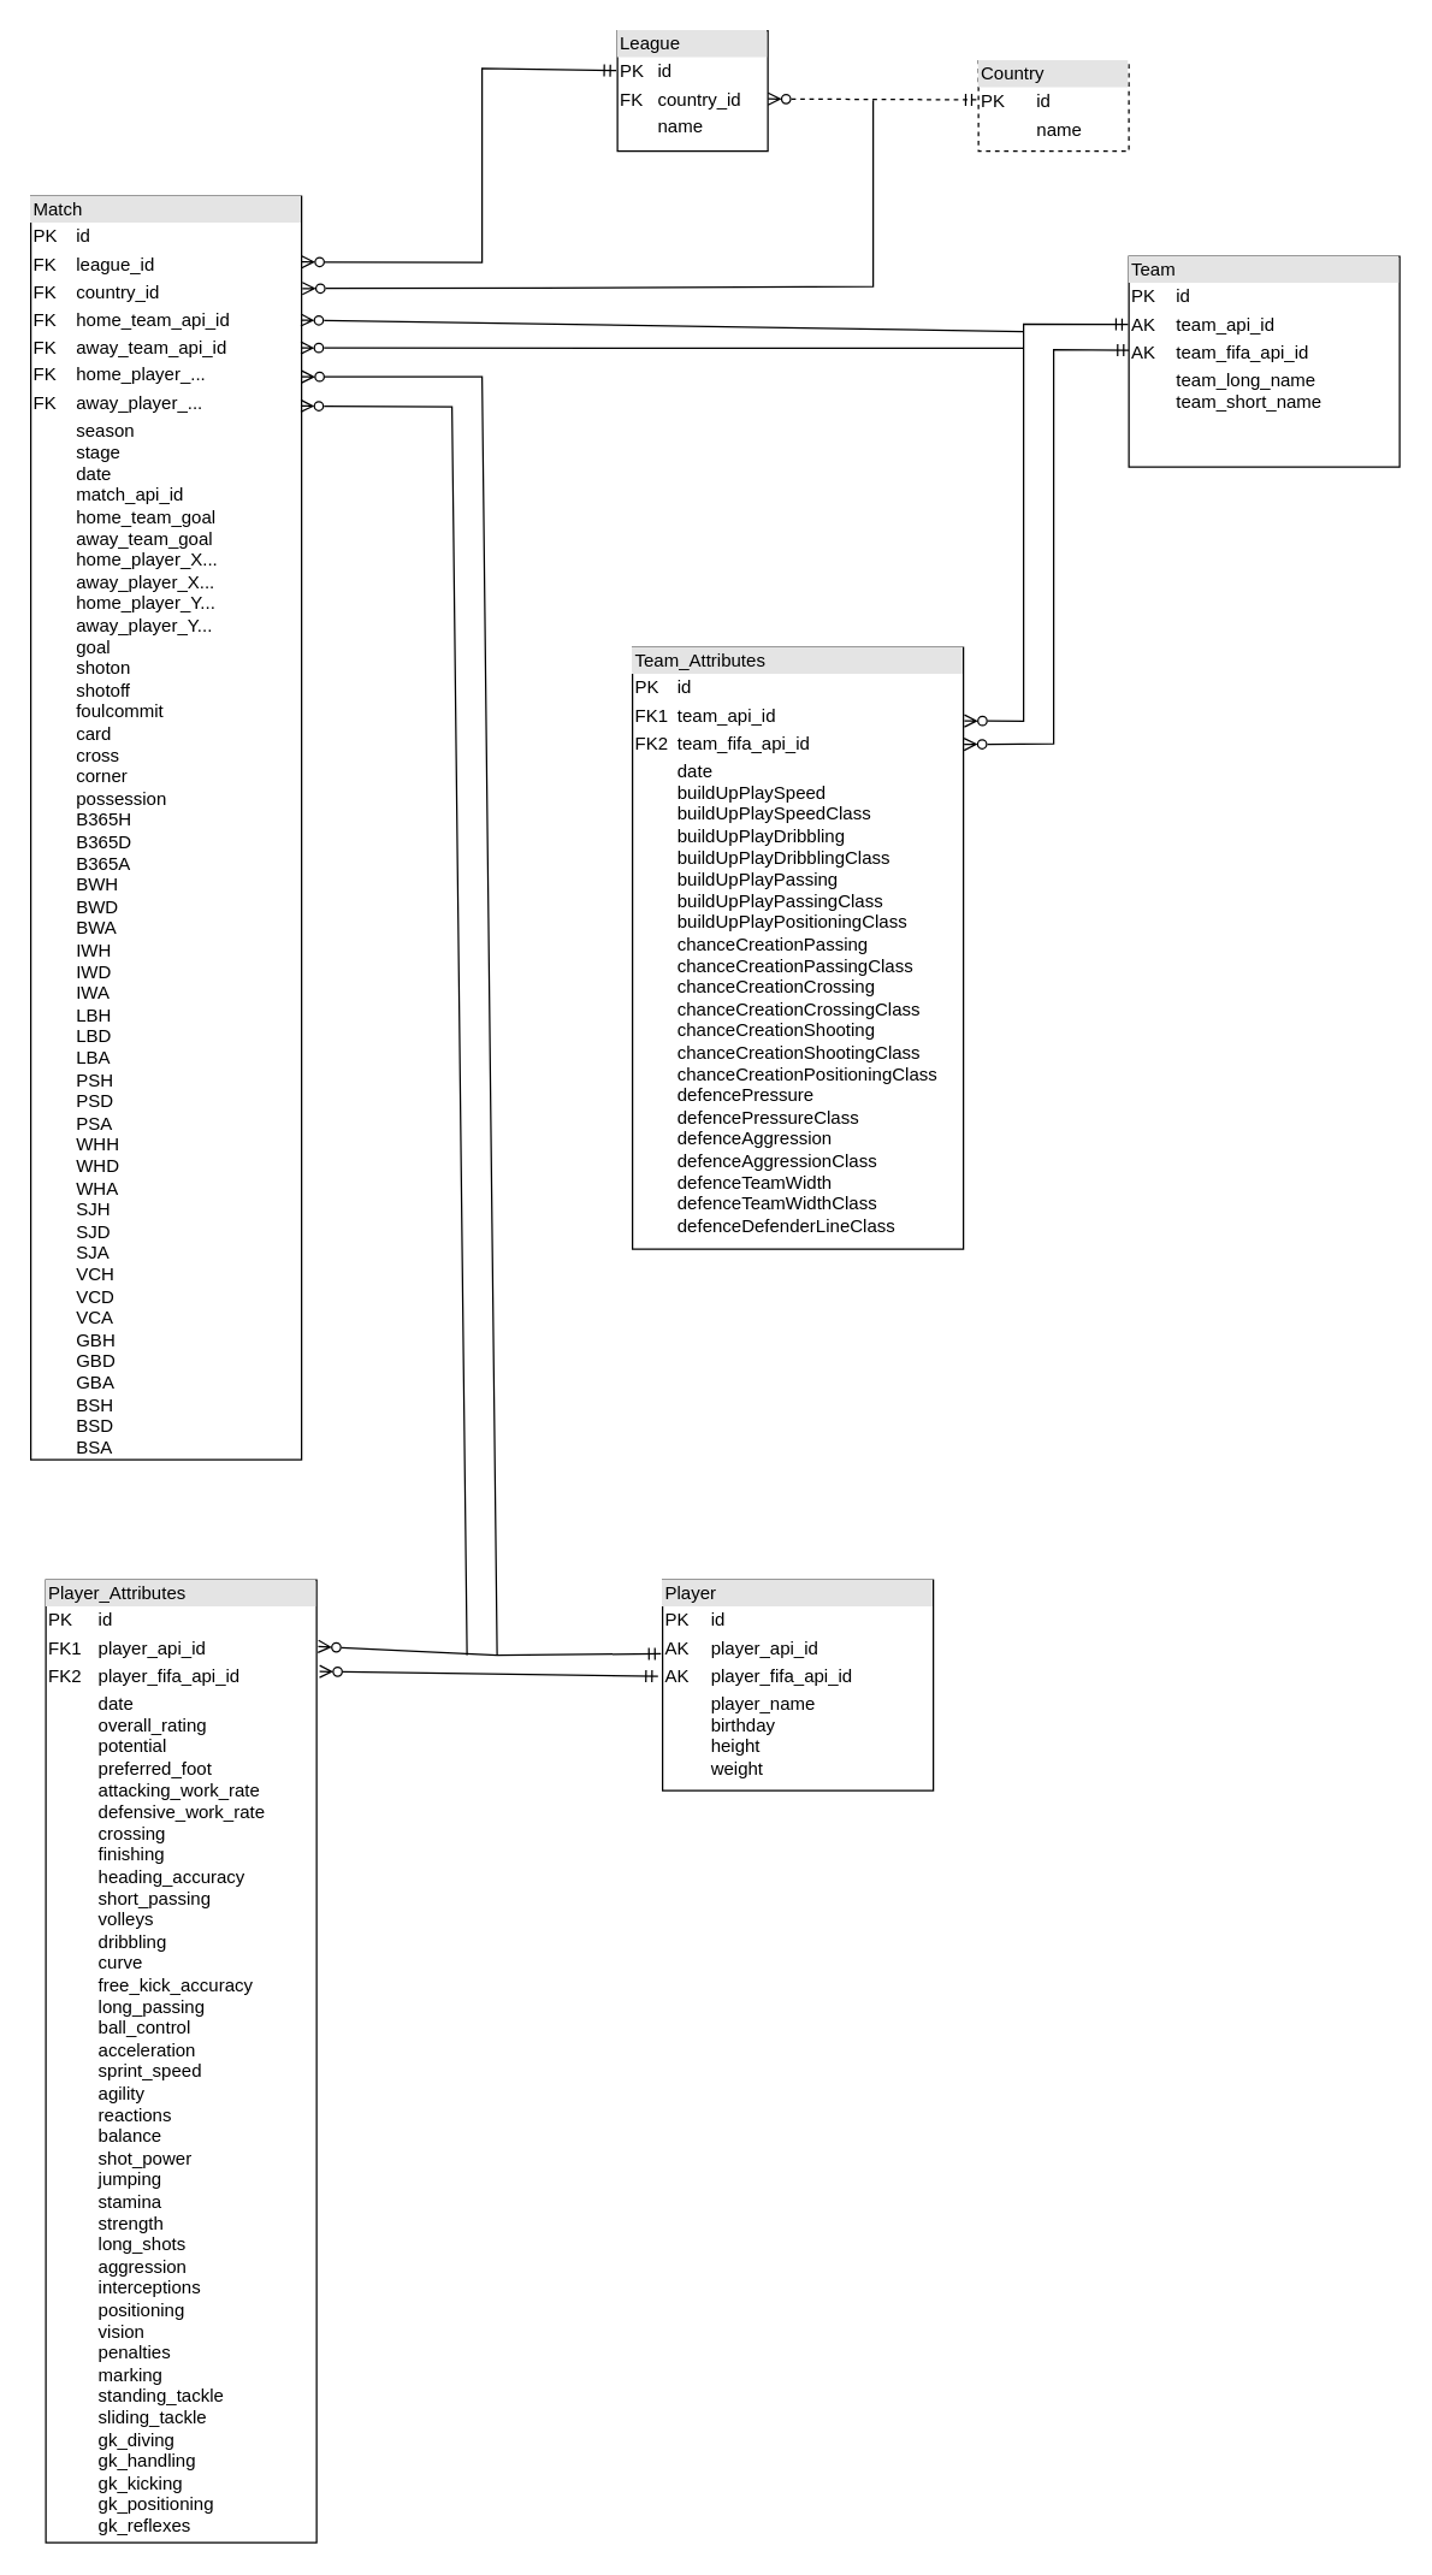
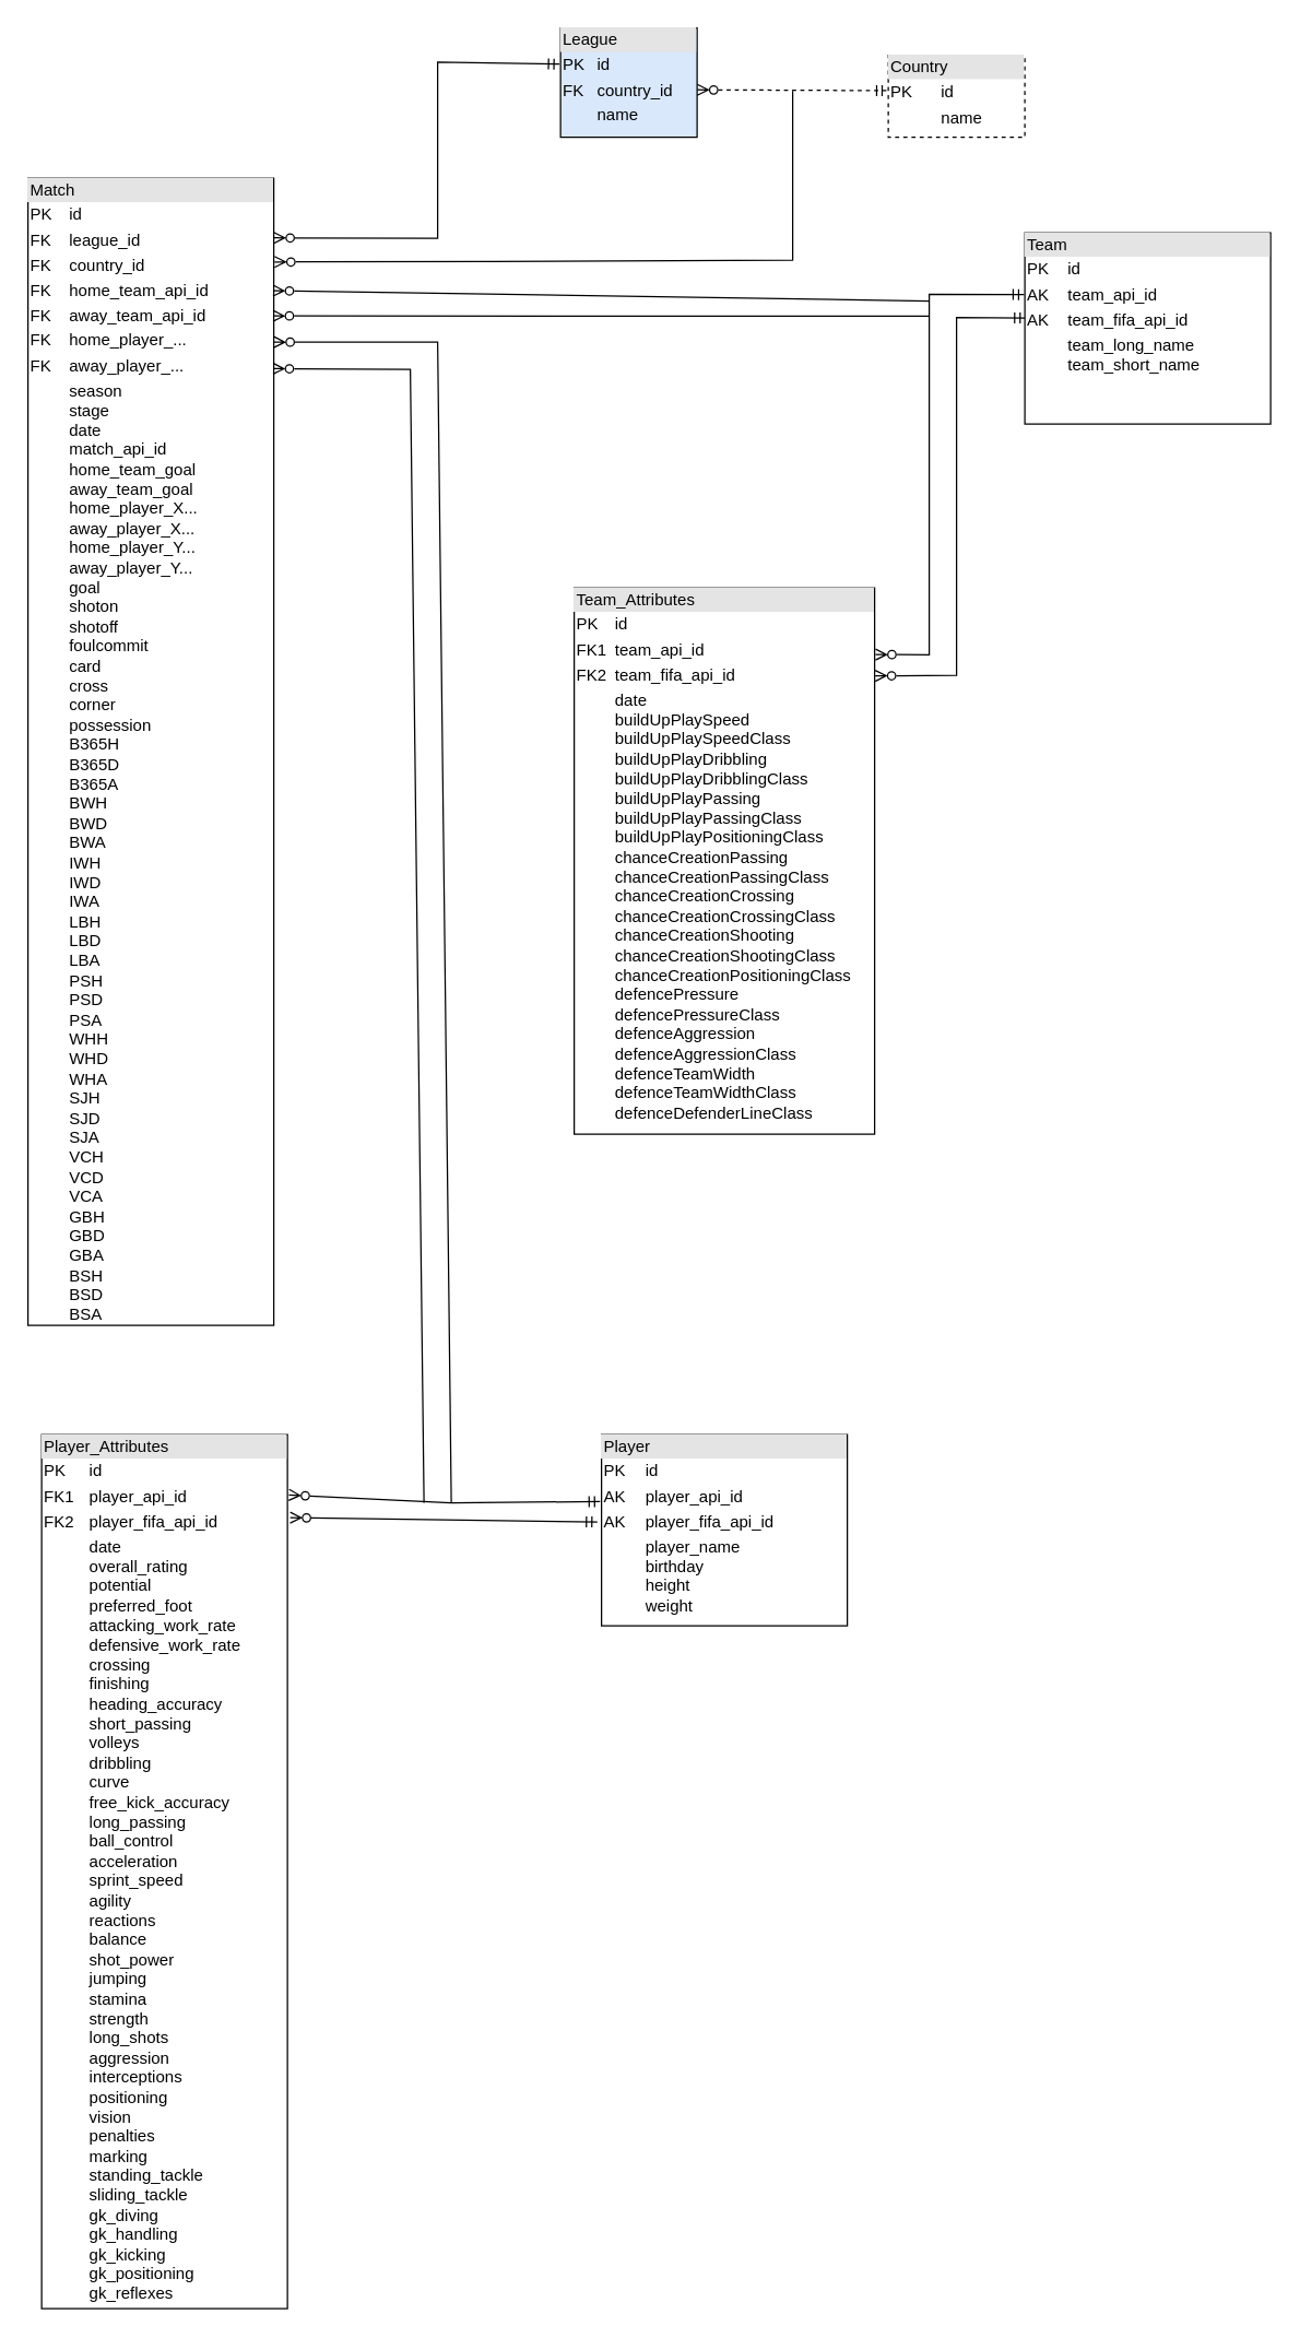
  <mxCell id="0" />
  <mxCell id="1" parent="0" />
  <mxCell id="2" value="&lt;div style=&quot;box-sizing:border-box;width:100%;background:#e4e4e4;padding:2px;&quot;&gt;Player&lt;/div&gt;&lt;table style=&quot;width:100%;font-size:1em;&quot; cellpadding=&quot;2&quot; cellspacing=&quot;0&quot;&gt;&lt;tbody&gt;&lt;tr&gt;&lt;td&gt;PK&lt;/td&gt;&lt;td&gt;id&lt;/td&gt;&lt;/tr&gt;&lt;tr&gt;&lt;td&gt;AK&lt;/td&gt;&lt;td&gt;player_api_id&lt;/td&gt;&lt;/tr&gt;&lt;tr&gt;&lt;td&gt;AK&lt;/td&gt;&lt;td&gt;player_fifa_api_id&lt;/td&gt;&lt;/tr&gt;&lt;tr&gt;&lt;td&gt;&lt;/td&gt;&lt;td&gt;player_name&lt;br&gt;birthday&lt;br&gt;height&lt;br&gt;weight&lt;/td&gt;&lt;/tr&gt;&lt;/tbody&gt;&lt;/table&gt;" style="verticalAlign=top;align=left;overflow=fill;html=1;whiteSpace=wrap;perimeterSpacing=0;" vertex="1" parent="1"><mxGeometry x="440" y="1050" width="180" height="140" as="geometry" /></mxCell>
  <mxCell id="3" value="&lt;div style=&quot;box-sizing:border-box;width:100%;background:#e4e4e4;padding:2px;&quot;&gt;Player_Attributes&lt;/div&gt;&lt;table style=&quot;width:100%;font-size:1em;&quot; cellpadding=&quot;2&quot; cellspacing=&quot;0&quot;&gt;&lt;tbody&gt;&lt;tr&gt;&lt;td&gt;PK&lt;/td&gt;&lt;td&gt;id&lt;/td&gt;&lt;/tr&gt;&lt;tr&gt;&lt;td&gt;FK1&lt;/td&gt;&lt;td&gt;player_api_id&lt;/td&gt;&lt;/tr&gt;&lt;tr&gt;&lt;td&gt;FK2&lt;/td&gt;&lt;td&gt;player_fifa_api_id&lt;/td&gt;&lt;/tr&gt;&lt;tr&gt;&lt;td&gt;&lt;/td&gt;&lt;td&gt;date&lt;br&gt;overall_rating&lt;br&gt;potential&lt;br&gt;preferred_foot&lt;br&gt;attacking_work_rate&lt;br&gt;defensive_work_rate&lt;br&gt;crossing&lt;br&gt;finishing&lt;br&gt;heading_accuracy&lt;br&gt;short_passing&lt;br&gt;volleys&lt;br&gt;dribbling&lt;br&gt;curve&lt;br&gt;free_kick_accuracy&lt;br&gt;long_passing&lt;br&gt;ball_control&lt;br&gt;acceleration&lt;br&gt;sprint_speed&lt;br&gt;agility&lt;br&gt;reactions&lt;br&gt;balance&lt;br&gt;shot_power&lt;br&gt;jumping&lt;br&gt;stamina&lt;br&gt;strength&lt;br&gt;long_shots&lt;br&gt;aggression&lt;br&gt;interceptions&lt;br&gt;positioning&lt;br&gt;vision&lt;br&gt;penalties&lt;br&gt;marking&lt;br&gt;standing_tackle&lt;br&gt;sliding_tackle&lt;br&gt;gk_diving&lt;br&gt;gk_handling&lt;br&gt;gk_kicking&lt;br&gt;gk_positioning&lt;br&gt;gk_reflexes&lt;/td&gt;&lt;/tr&gt;&lt;/tbody&gt;&lt;/table&gt;" style="verticalAlign=top;align=left;overflow=fill;html=1;whiteSpace=wrap;" vertex="1" parent="1"><mxGeometry x="30" y="1050" width="180" height="640" as="geometry" /></mxCell>
  <mxCell id="4" value="" style="endArrow=ERmandOne;html=1;rounded=0;exitX=1.006;exitY=0.069;exitDx=0;exitDy=0;exitPerimeter=0;entryX=-0.006;entryY=0.35;entryDx=0;entryDy=0;entryPerimeter=0;startArrow=ERzeroToMany;startFill=0;endFill=0;" edge="1" parent="1" source="3" target="2"><mxGeometry width="50" height="50" relative="1" as="geometry"><mxPoint x="270" y="1140" as="sourcePoint" /><mxPoint x="320" y="1090" as="targetPoint" /><Array as="points"><mxPoint x="330" y="1100" /></Array></mxGeometry></mxCell>
  <mxCell id="5" value="" style="endArrow=ERmandOne;html=1;rounded=0;exitX=1.011;exitY=0.095;exitDx=0;exitDy=0;exitPerimeter=0;entryX=-0.017;entryY=0.457;entryDx=0;entryDy=0;entryPerimeter=0;startArrow=ERzeroToMany;startFill=0;endFill=0;" edge="1" parent="1" source="3" target="2"><mxGeometry width="50" height="50" relative="1" as="geometry"><mxPoint x="221" y="1135" as="sourcePoint" /><mxPoint x="539" y="1130" as="targetPoint" /></mxGeometry></mxCell>
  <mxCell id="6" value="&lt;div style=&quot;box-sizing:border-box;width:100%;background:#e4e4e4;padding:2px;&quot;&gt;Match&lt;/div&gt;&lt;table style=&quot;width:100%;font-size:1em;&quot; cellpadding=&quot;2&quot; cellspacing=&quot;0&quot;&gt;&lt;tbody&gt;&lt;tr&gt;&lt;td&gt;PK&lt;/td&gt;&lt;td&gt;id&lt;/td&gt;&lt;/tr&gt;&lt;tr&gt;&lt;td&gt;FK&lt;/td&gt;&lt;td&gt;league_id&lt;/td&gt;&lt;/tr&gt;&lt;tr&gt;&lt;td&gt;FK&lt;/td&gt;&lt;td&gt;country_id&lt;/td&gt;&lt;/tr&gt;&lt;tr&gt;&lt;td&gt;FK&lt;/td&gt;&lt;td&gt;home_team_api_id&lt;/td&gt;&lt;/tr&gt;&lt;tr&gt;&lt;td&gt;FK&lt;/td&gt;&lt;td&gt;away_team_api_id&lt;/td&gt;&lt;/tr&gt;&lt;tr&gt;&lt;td&gt;FK&lt;/td&gt;&lt;td&gt;home_player_...&lt;/td&gt;&lt;/tr&gt;&lt;tr&gt;&lt;td&gt;FK&lt;/td&gt;&lt;td&gt;away_player_...&lt;/td&gt;&lt;/tr&gt;&lt;tr&gt;&lt;td&gt;&lt;/td&gt;&lt;td&gt;season&lt;br&gt;stage&lt;br&gt;date&lt;br&gt;match_api_id&lt;br&gt;home_team_goal&lt;br&gt;away_team_goal&lt;br&gt;home_player_X...&lt;br&gt;away_player_X...&lt;br&gt;home_player_Y...&lt;br&gt;away_player_Y...&lt;br&gt;goal&lt;br&gt;shoton&lt;br&gt;shotoff&lt;br&gt;foulcommit&lt;br&gt;card&lt;br&gt;cross&lt;br&gt;corner&lt;br&gt;possession&lt;br&gt;B365H&lt;br&gt;B365D&lt;br&gt;B365A&lt;br&gt;BWH&lt;br&gt;BWD&lt;br&gt;BWA&lt;br&gt;IWH&lt;br&gt;IWD&lt;br&gt;IWA&lt;br&gt;LBH&lt;br&gt;LBD&lt;br&gt;LBA&lt;br&gt;PSH&lt;br&gt;PSD&lt;br&gt;PSA&lt;br&gt;WHH&lt;br&gt;WHD&lt;br&gt;WHA&lt;br&gt;SJH&lt;br&gt;SJD&lt;br&gt;SJA&lt;br&gt;VCH&lt;br&gt;VCD&lt;br&gt;VCA&lt;br&gt;GBH&lt;br&gt;GBD&lt;br&gt;GBA&lt;br&gt;BSH&lt;br&gt;BSD&lt;br&gt;BSA&lt;br&gt;&lt;/td&gt;&lt;/tr&gt;&lt;/tbody&gt;&lt;/table&gt;" style="verticalAlign=top;align=left;overflow=fill;html=1;whiteSpace=wrap;" vertex="1" parent="1"><mxGeometry x="20" y="130" width="180" height="840" as="geometry" /></mxCell>
  <mxCell id="7" value="" style="endArrow=none;html=1;rounded=0;startArrow=ERzeroToMany;startFill=0;" edge="1" parent="1"><mxGeometry width="50" height="50" relative="1" as="geometry"><mxPoint x="200" y="250" as="sourcePoint" /><mxPoint x="330" y="1100" as="targetPoint" /><Array as="points"><mxPoint x="320" y="250" /></Array></mxGeometry></mxCell>
  <mxCell id="8" value="" style="endArrow=none;html=1;rounded=0;startArrow=ERzeroToMany;startFill=0;exitX=0.997;exitY=0.166;exitDx=0;exitDy=0;exitPerimeter=0;" edge="1" parent="1" source="6"><mxGeometry width="50" height="50" relative="1" as="geometry"><mxPoint x="210" y="270" as="sourcePoint" /><mxPoint x="310" y="1100" as="targetPoint" /><Array as="points"><mxPoint x="300" y="270" /></Array></mxGeometry></mxCell>
  <mxCell id="9" value="&lt;div style=&quot;box-sizing:border-box;width:100%;background:#e4e4e4;padding:2px;&quot;&gt;Team_Attributes&lt;/div&gt;&lt;table style=&quot;width:100%;font-size:1em;&quot; cellpadding=&quot;2&quot; cellspacing=&quot;0&quot;&gt;&lt;tbody&gt;&lt;tr&gt;&lt;td&gt;PK&lt;/td&gt;&lt;td&gt;id&lt;/td&gt;&lt;/tr&gt;&lt;tr&gt;&lt;td&gt;FK1&lt;/td&gt;&lt;td&gt;team_api_id&lt;/td&gt;&lt;/tr&gt;&lt;tr&gt;&lt;td&gt;FK2&lt;/td&gt;&lt;td&gt;team_fifa_api_id&lt;/td&gt;&lt;/tr&gt;&lt;tr&gt;&lt;td&gt;&lt;/td&gt;&lt;td&gt;date&lt;br&gt;buildUpPlaySpeed&lt;br&gt;buildUpPlaySpeedClass&lt;br&gt;buildUpPlayDribbling&lt;br&gt;buildUpPlayDribblingClass&lt;br&gt;buildUpPlayPassing&lt;br&gt;buildUpPlayPassingClass&lt;br&gt;buildUpPlayPositioningClass&lt;br&gt;chanceCreationPassing&lt;br&gt;chanceCreationPassingClass&lt;br&gt;chanceCreationCrossing&lt;br&gt;chanceCreationCrossingClass&lt;br&gt;chanceCreationShooting&lt;br&gt;chanceCreationShootingClass&lt;br&gt;chanceCreationPositioningClass&lt;br&gt;defencePressure&lt;br&gt;defencePressureClass&lt;br&gt;defenceAggression&lt;br&gt;defenceAggressionClass&lt;br&gt;defenceTeamWidth&lt;br&gt;defenceTeamWidthClass&lt;br&gt;defenceDefenderLineClass&lt;br&gt;&lt;br&gt;&lt;/td&gt;&lt;/tr&gt;&lt;/tbody&gt;&lt;/table&gt;" style="verticalAlign=top;align=left;overflow=fill;html=1;whiteSpace=wrap;" vertex="1" parent="1"><mxGeometry x="420" y="430" width="220" height="400" as="geometry" /></mxCell>
  <mxCell id="10" value="" style="endArrow=ERmandOne;html=1;rounded=0;exitX=1.002;exitY=0.161;exitDx=0;exitDy=0;exitPerimeter=0;entryX=0.003;entryY=0.445;entryDx=0;entryDy=0;entryPerimeter=0;startArrow=ERzeroToMany;startFill=0;endFill=0;" edge="1" parent="1" source="9" target="19"><mxGeometry width="50" height="50" relative="1" as="geometry"><mxPoint x="600" y="470" as="sourcePoint" /><mxPoint x="1020" y="240" as="targetPoint" /><Array as="points"><mxPoint x="700" y="494" /><mxPoint x="700" y="232" /></Array></mxGeometry></mxCell>
  <mxCell id="11" value="" style="endArrow=ERmandOne;html=1;rounded=0;exitX=1.003;exitY=0.122;exitDx=0;exitDy=0;exitPerimeter=0;entryX=-0.003;entryY=0.323;entryDx=0;entryDy=0;entryPerimeter=0;startArrow=ERzeroToMany;startFill=0;endFill=0;" edge="1" parent="1" source="9" target="19"><mxGeometry width="50" height="50" relative="1" as="geometry"><mxPoint x="850" y="371" as="sourcePoint" /><mxPoint x="991" y="109" as="targetPoint" /><Array as="points"><mxPoint x="680" y="479" /><mxPoint x="680" y="215" /></Array></mxGeometry></mxCell>
  <mxCell id="12" value="" style="endArrow=none;html=1;rounded=0;startArrow=ERzeroToMany;startFill=0;exitX=0.997;exitY=0.12;exitDx=0;exitDy=0;exitPerimeter=0;" edge="1" parent="1" source="6"><mxGeometry width="50" height="50" relative="1" as="geometry"><mxPoint x="220" y="230" as="sourcePoint" /><mxPoint x="680" y="231" as="targetPoint" /><Array as="points"><mxPoint x="570" y="231" /></Array></mxGeometry></mxCell>
- <mxCell id="13" value="&lt;div style=&quot;box-sizing:border-box;width:100%;background:#e4e4e4;padding:2px;&quot;&gt;League&lt;/div&gt;&lt;table style=&quot;width:100%;font-size:1em;&quot; cellpadding=&quot;2&quot; cellspacing=&quot;0&quot;&gt;&lt;tbody&gt;&lt;tr&gt;&lt;td&gt;PK&lt;/td&gt;&lt;td&gt;id&lt;/td&gt;&lt;/tr&gt;&lt;tr&gt;&lt;td&gt;FK&lt;/td&gt;&lt;td&gt;country_id&lt;/td&gt;&lt;/tr&gt;&lt;tr&gt;&lt;td&gt;&lt;/td&gt;&lt;td&gt;name&lt;br&gt;&lt;br&gt;&lt;br&gt;&lt;/td&gt;&lt;/tr&gt;&lt;/tbody&gt;&lt;/table&gt;" style="verticalAlign=top;align=left;overflow=fill;html=1;whiteSpace=wrap;perimeterSpacing=0;" vertex="1" parent="1"><mxGeometry x="410" y="20" width="100" height="80" as="geometry" /></mxCell>
+ <mxCell id="13" value="&lt;div style=&quot;box-sizing:border-box;width:100%;background:#e4e4e4;padding:2px;&quot;&gt;League&lt;/div&gt;&lt;table style=&quot;width:100%;font-size:1em;&quot; cellpadding=&quot;2&quot; cellspacing=&quot;0&quot;&gt;&lt;tbody&gt;&lt;tr&gt;&lt;td&gt;PK&lt;/td&gt;&lt;td&gt;id&lt;/td&gt;&lt;/tr&gt;&lt;tr&gt;&lt;td&gt;FK&lt;/td&gt;&lt;td&gt;country_id&lt;/td&gt;&lt;/tr&gt;&lt;tr&gt;&lt;td&gt;&lt;/td&gt;&lt;td&gt;name&lt;br&gt;&lt;br&gt;&lt;br&gt;&lt;/td&gt;&lt;/tr&gt;&lt;/tbody&gt;&lt;/table&gt;" style="verticalAlign=top;align=left;overflow=fill;html=1;whiteSpace=wrap;perimeterSpacing=0;fillColor=#dae8fc;" vertex="1" parent="1"><mxGeometry x="410" y="20" width="100" height="80" as="geometry" /></mxCell>
  <mxCell id="14" value="&lt;div style=&quot;box-sizing:border-box;width:100%;background:#e4e4e4;padding:2px;&quot;&gt;Country&lt;/div&gt;&lt;table style=&quot;width:100%;font-size:1em;&quot; cellpadding=&quot;2&quot; cellspacing=&quot;0&quot;&gt;&lt;tbody&gt;&lt;tr&gt;&lt;td&gt;PK&lt;/td&gt;&lt;td&gt;id&lt;/td&gt;&lt;/tr&gt;&lt;tr&gt;&lt;td&gt;&lt;/td&gt;&lt;td&gt;name&lt;br&gt;&lt;br&gt;&lt;br&gt;&lt;/td&gt;&lt;/tr&gt;&lt;/tbody&gt;&lt;/table&gt;" style="verticalAlign=top;align=left;overflow=fill;html=1;whiteSpace=wrap;perimeterSpacing=0;dashed=1;" vertex="1" parent="1"><mxGeometry x="650" y="40" width="100" height="60" as="geometry" /></mxCell>
  <mxCell id="15" value="" style="endArrow=ERmandOne;html=1;rounded=0;exitX=1.001;exitY=0.566;exitDx=0;exitDy=0;exitPerimeter=0;startArrow=ERzeroToMany;startFill=0;endFill=0;entryX=-0.005;entryY=0.431;entryDx=0;entryDy=0;entryPerimeter=0;dashed=1;" edge="1" parent="1" source="13" target="14"><mxGeometry width="50" height="50" relative="1" as="geometry"><mxPoint x="540" y="50" as="sourcePoint" /><mxPoint x="630" y="50" as="targetPoint" /></mxGeometry></mxCell>
  <mxCell id="16" value="" style="endArrow=none;html=1;rounded=0;exitX=1.003;exitY=0.073;exitDx=0;exitDy=0;exitPerimeter=0;startArrow=ERzeroToMany;startFill=0;" edge="1" parent="1" source="6"><mxGeometry width="50" height="50" relative="1" as="geometry"><mxPoint x="760" y="130" as="sourcePoint" /><mxPoint x="580" y="66" as="targetPoint" /><Array as="points"><mxPoint x="360" y="191" /><mxPoint x="580" y="190" /><mxPoint x="580" y="110" /></Array></mxGeometry></mxCell>
  <mxCell id="17" value="" style="endArrow=ERmandOne;html=1;rounded=0;exitX=1;exitY=0.052;exitDx=0;exitDy=0;exitPerimeter=0;startArrow=ERzeroToMany;startFill=0;entryX=-0.008;entryY=0.331;entryDx=0;entryDy=0;entryPerimeter=0;endFill=0;" edge="1" parent="1" source="6" target="13"><mxGeometry width="50" height="50" relative="1" as="geometry"><mxPoint x="220" y="170" as="sourcePoint" /><mxPoint x="599" y="45" as="targetPoint" /><Array as="points"><mxPoint x="320" y="174" /><mxPoint x="320" y="45" /></Array></mxGeometry></mxCell>
  <mxCell id="18" value="" style="endArrow=none;html=1;rounded=0;startArrow=ERzeroToMany;startFill=0;exitX=0.997;exitY=0.098;exitDx=0;exitDy=0;exitPerimeter=0;" edge="1" parent="1" source="6"><mxGeometry width="50" height="50" relative="1" as="geometry"><mxPoint x="199" y="212" as="sourcePoint" /><mxPoint x="680" y="220" as="targetPoint" /><Array as="points" /></mxGeometry></mxCell>
  <mxCell id="19" value="&lt;div style=&quot;box-sizing:border-box;width:100%;background:#e4e4e4;padding:2px;&quot;&gt;Team&lt;/div&gt;&lt;table style=&quot;width:100%;font-size:1em;&quot; cellpadding=&quot;2&quot; cellspacing=&quot;0&quot;&gt;&lt;tbody&gt;&lt;tr&gt;&lt;td&gt;PK&lt;/td&gt;&lt;td&gt;id&lt;/td&gt;&lt;/tr&gt;&lt;tr&gt;&lt;td&gt;AK&lt;/td&gt;&lt;td&gt;team_api_id&lt;/td&gt;&lt;/tr&gt;&lt;tr&gt;&lt;td&gt;AK&lt;/td&gt;&lt;td&gt;team_fifa_api_id&lt;/td&gt;&lt;/tr&gt;&lt;tr&gt;&lt;td&gt;&lt;/td&gt;&lt;td&gt;team_long_name&lt;br&gt;team_short_name&lt;br&gt;&lt;br&gt;&lt;/td&gt;&lt;/tr&gt;&lt;/tbody&gt;&lt;/table&gt;" style="verticalAlign=top;align=left;overflow=fill;html=1;whiteSpace=wrap;perimeterSpacing=0;" vertex="1" parent="1"><mxGeometry x="750" y="170" width="180" height="140" as="geometry" /></mxCell>
